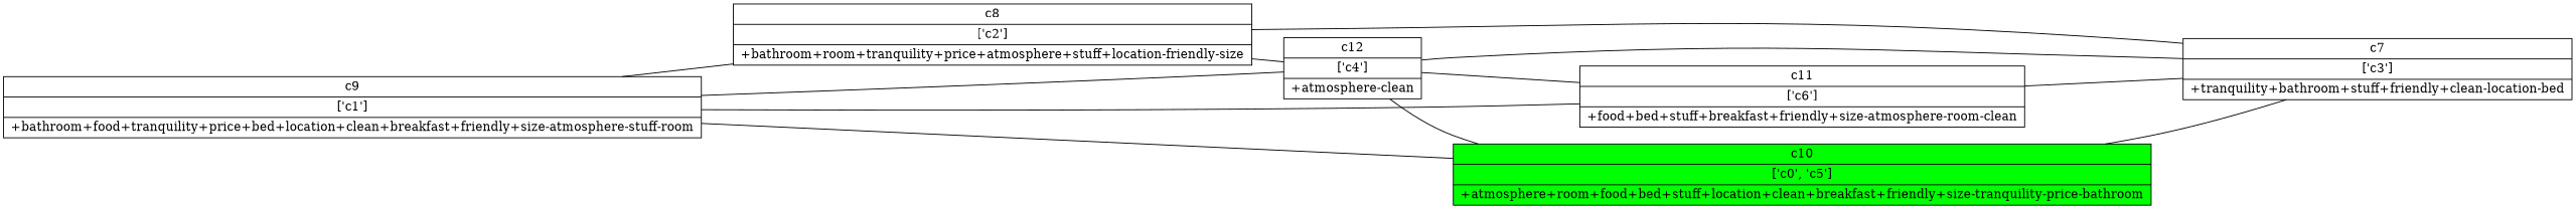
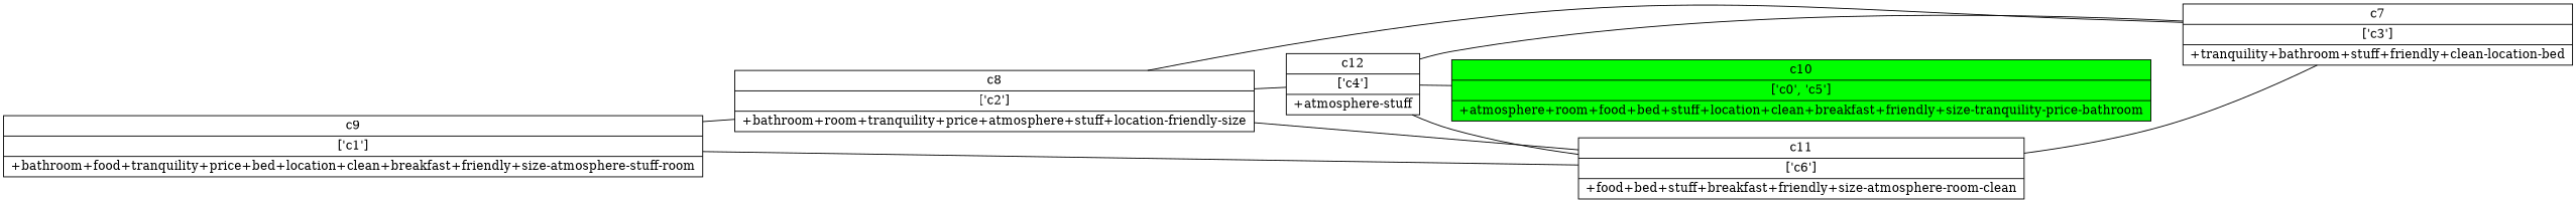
  strict digraph {
    rankdir=LR
    node [shape=record]
    edge [dir=none]
    n1 [label="c9 | ['c1'] | +bathroom+food+tranquility+price+bed+location+clean+breakfast+friendly+size-atmosphere-stuff-room"]
    n2 [label="c8 | ['c2'] | +bathroom+room+tranquility+price+atmosphere+stuff+location-friendly-size"]
-   n3 [label="c12 | ['c4'] | +atmosphere-clean"]
+   n3 [label="c12 | ['c4'] | +atmosphere-stuff"]
    n4 [label="c11 | ['c6'] | +food+bed+stuff+breakfast+friendly+size-atmosphere-room-clean"]
    n5 [fillcolor=green label="c10 | ['c0', 'c5'] | +atmosphere+room+food+bed+stuff+location+clean+breakfast+friendly+size-tranquility-price-bathroom" style=filled]
    n6 [label="c7 | ['c3'] | +tranquility+bathroom+stuff+friendly+clean-location-bed"]
    n1 -> n2
-   n1 -> n3
    n1 -> n4
-   n1 -> n5
    n2 -> n3
+   n2 -> n4
    n2 -> n6
    n3 -> n4
    n3 -> n5
    n3 -> n6
    n4 -> n6
-   n5 -> n6
  }
